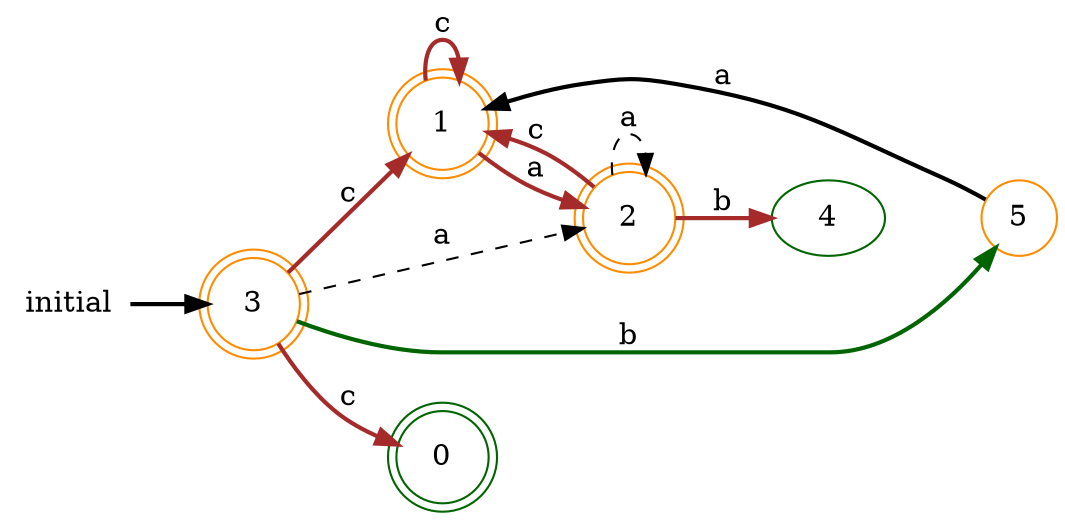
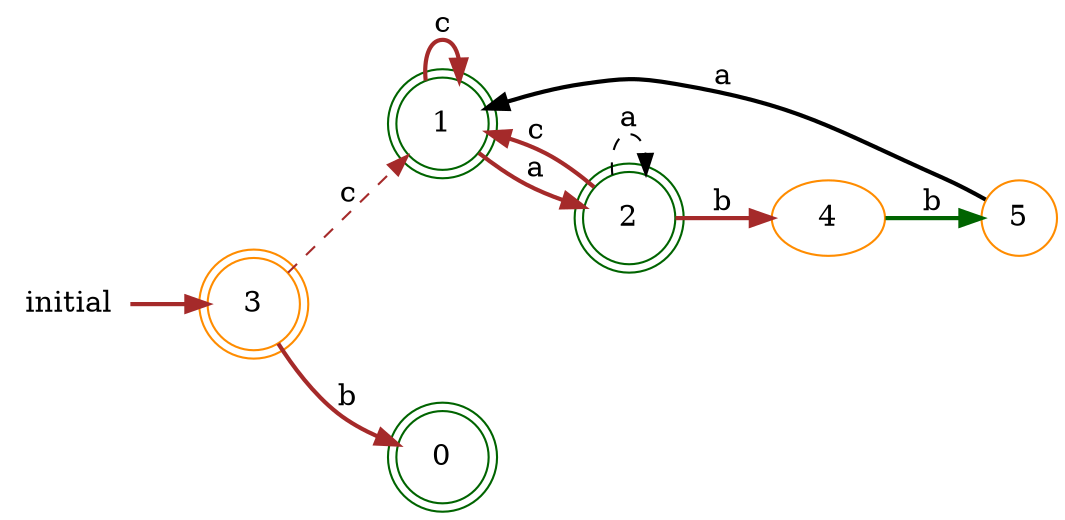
  digraph {
    rankdir=LR
    node [color=darkgreen shape=doublecircle]
    edge [color=brown style=bold]
-   1 [color=darkorange]
-   2 [color=darkorange]
-   4 [shape=""]
+   1
+   2
+   4 [color=darkorange shape=""]
    5 [color=darkorange shape=circle]
    3 [color=darkorange]
    0
    initial [shape=plaintext]
    1 -> 1 [label=c]
    1 -> 2 [label=a]
    2 -> 1 [label=c]
    2 -> 2 [color=black label=a style=dashed]
    2 -> 4 [label=b]
-   3 -> 5 [color=darkgreen label=b]
+   4 -> 5 [color=darkgreen label=b]
    5 -> 1 [color=black label=a]
-   3 -> 1 [label=c]
-   3 -> 2 [color=black label=a style=dashed]
-   3 -> 0 [label=c]
-   initial -> 3 [color=black]
+   3 -> 1 [label=c style=dashed]
+   3 -> 0 [label=b]
+   initial -> 3
  }
